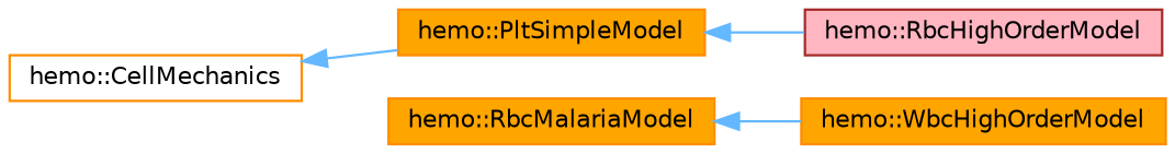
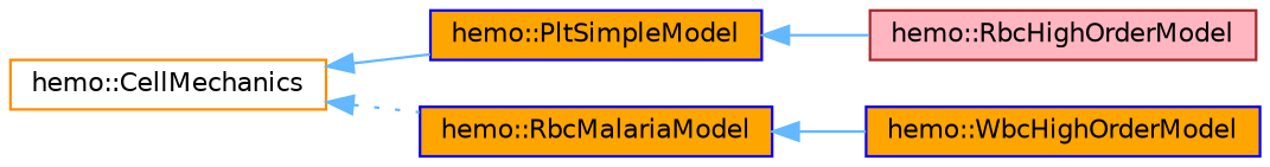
  digraph {
    rankdir=LR
    node [color=darkorange fillcolor=orange fontname=Helvetica fontsize=10 shape=box style=filled]
    edge [color=steelblue1 dir=back fontname=Helvetica fontsize=10 labelfontname=Helvetica labelfontsize=10 style=solid]
    n1 [fillcolor=white height=0.2 label="hemo::CellMechanics" width=0.4]
-   n2 [height=0.2 label="hemo::PltSimpleModel" width=0.4]
-   n3 [height=0.2 label="hemo::RbcMalariaModel" width=0.4]
+   n2 [color=blue height=0.2 label="hemo::PltSimpleModel" width=0.4]
+   n3 [color=blue height=0.2 label="hemo::RbcMalariaModel" width=0.4]
    n4 [color=brown fillcolor=lightpink height=0.2 label="hemo::RbcHighOrderModel" width=0.4]
-   n5 [height=0.2 label="hemo::WbcHighOrderModel" width=0.4]
+   n5 [color=blue height=0.2 label="hemo::WbcHighOrderModel" width=0.4]
    n1 -> n2
+   n1 -> n3 [style=dotted]
    n2 -> n4
    n3 -> n5
  }
